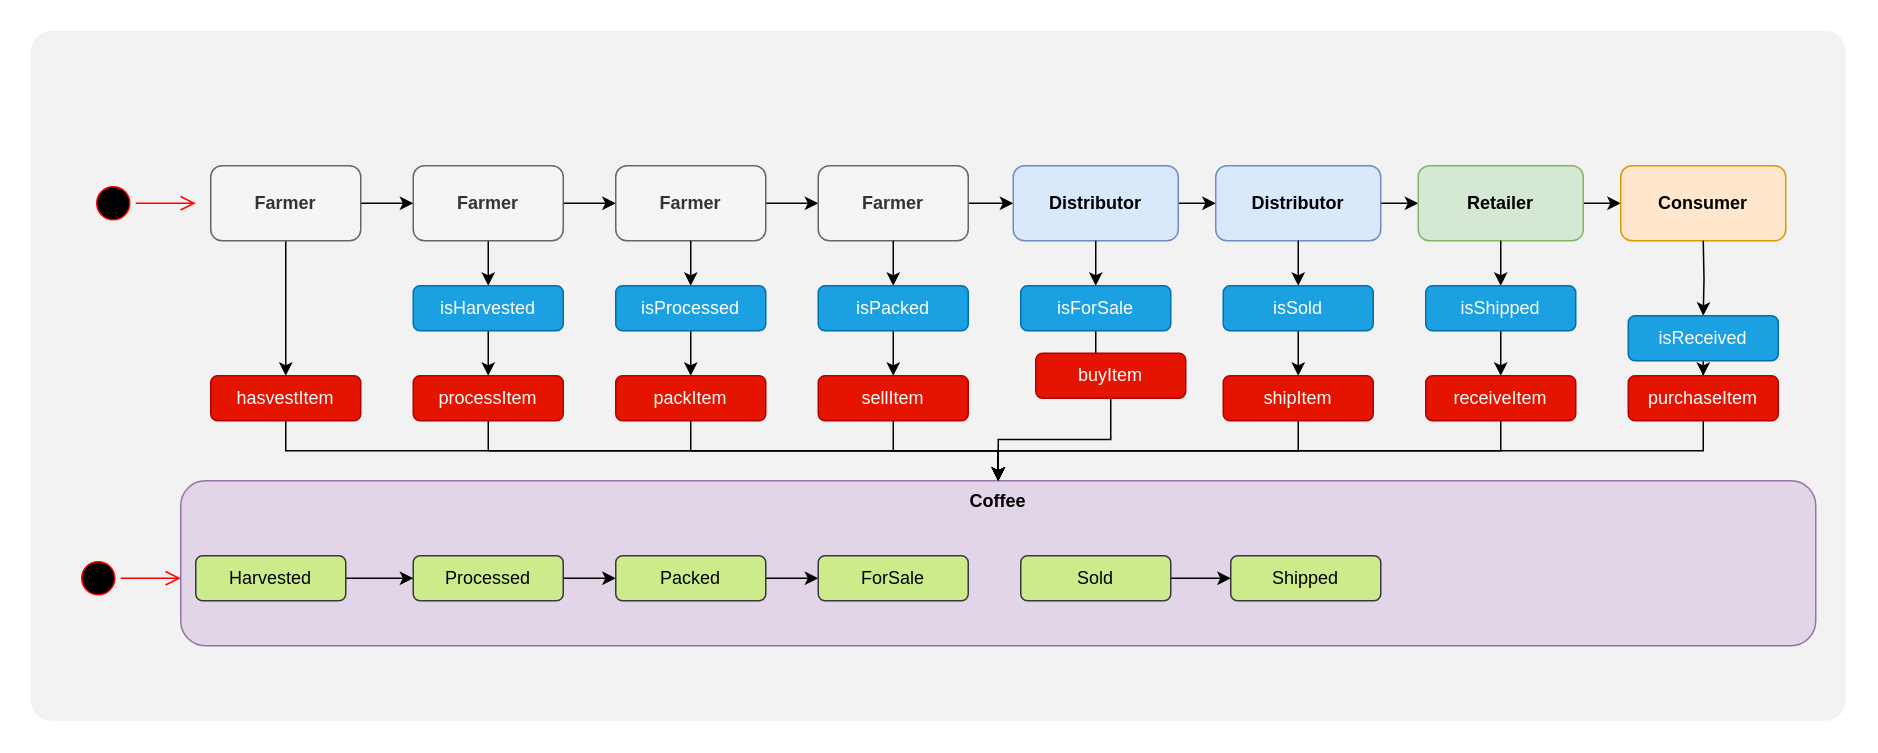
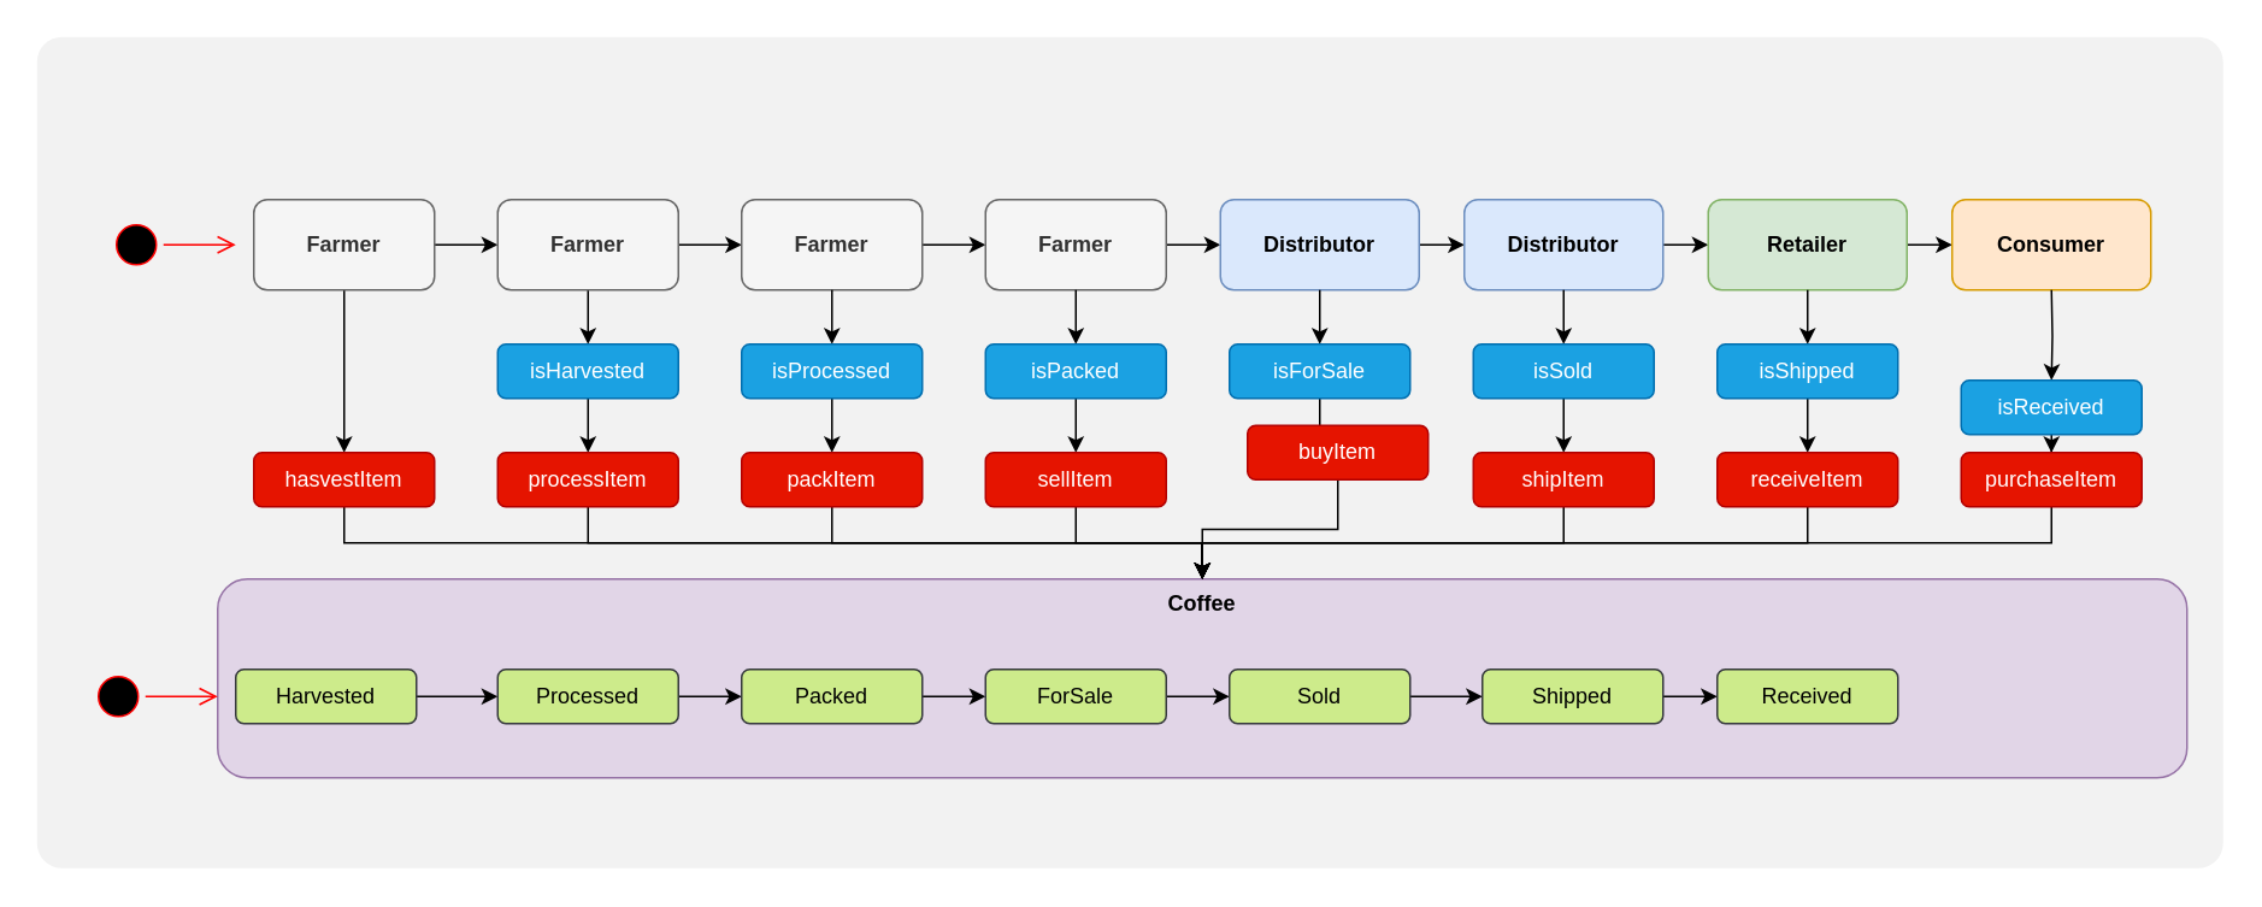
  <mxCell id="0" />
  <mxCell id="1" parent="0" />
  <mxCell id="2" value="" style="rounded=1;whiteSpace=wrap;html=1;arcSize=3;fillColor=#F2F2F2;strokeColor=none;" parent="1" vertex="1"><mxGeometry x="20" y="20" width="1210" height="460" as="geometry" /></mxCell>
  <mxCell id="3" value="" style="edgeStyle=orthogonalEdgeStyle;rounded=0;orthogonalLoop=1;jettySize=auto;html=1;" edge="1" parent="1" source="5" target="11"><mxGeometry relative="1" as="geometry" /></mxCell>
  <mxCell id="4" style="edgeStyle=orthogonalEdgeStyle;rounded=0;orthogonalLoop=1;jettySize=auto;html=1;entryX=0.5;entryY=0;entryDx=0;entryDy=0;" edge="1" parent="1" source="5" target="58"><mxGeometry relative="1" as="geometry" /></mxCell>
  <mxCell id="5" value="Farmer" style="rounded=1;whiteSpace=wrap;html=1;fillColor=#f5f5f5;strokeColor=#666666;fontColor=#333333;fontStyle=1" parent="1" vertex="1"><mxGeometry x="140" y="110" width="100" height="50" as="geometry" /></mxCell>
  <mxCell id="6" value="Coffee" style="rounded=1;whiteSpace=wrap;html=1;fillColor=#e1d5e7;strokeColor=#9673a6;fontStyle=1;verticalAlign=top;" vertex="1" parent="1"><mxGeometry x="120" y="320" width="1090" height="110" as="geometry" /></mxCell>
  <mxCell id="7" value="" style="ellipse;html=1;shape=startState;fillColor=#000000;strokeColor=#ff0000;" vertex="1" parent="1"><mxGeometry x="60" y="120" width="30" height="30" as="geometry" /></mxCell>
  <mxCell id="8" value="" style="edgeStyle=orthogonalEdgeStyle;html=1;verticalAlign=bottom;endArrow=open;endSize=8;strokeColor=#ff0000;" edge="1" source="7" parent="1"><mxGeometry relative="1" as="geometry"><mxPoint x="130" y="135" as="targetPoint" /></mxGeometry></mxCell>
  <mxCell id="9" value="" style="edgeStyle=orthogonalEdgeStyle;rounded=0;orthogonalLoop=1;jettySize=auto;html=1;" edge="1" parent="1" source="11" target="13"><mxGeometry relative="1" as="geometry" /></mxCell>
  <mxCell id="10" style="edgeStyle=orthogonalEdgeStyle;rounded=0;orthogonalLoop=1;jettySize=auto;html=1;entryX=0.5;entryY=0;entryDx=0;entryDy=0;" edge="1" parent="1" source="11" target="24"><mxGeometry relative="1" as="geometry" /></mxCell>
  <mxCell id="11" value="Farmer" style="rounded=1;whiteSpace=wrap;html=1;fillColor=#f5f5f5;strokeColor=#666666;fontColor=#333333;fontStyle=1" vertex="1" parent="1"><mxGeometry x="275" y="110" width="100" height="50" as="geometry" /></mxCell>
  <mxCell id="12" value="" style="edgeStyle=orthogonalEdgeStyle;rounded=0;orthogonalLoop=1;jettySize=auto;html=1;" edge="1" parent="1" source="13" target="15"><mxGeometry relative="1" as="geometry" /></mxCell>
  <mxCell id="13" value="Farmer" style="rounded=1;whiteSpace=wrap;html=1;fillColor=#f5f5f5;strokeColor=#666666;fontColor=#333333;fontStyle=1" vertex="1" parent="1"><mxGeometry x="410" y="110" width="100" height="50" as="geometry" /></mxCell>
  <mxCell id="14" value="" style="edgeStyle=orthogonalEdgeStyle;rounded=0;orthogonalLoop=1;jettySize=auto;html=1;" edge="1" parent="1" source="15" target="17"><mxGeometry relative="1" as="geometry" /></mxCell>
  <mxCell id="15" value="Farmer" style="rounded=1;whiteSpace=wrap;html=1;fillColor=#f5f5f5;strokeColor=#666666;fontColor=#333333;fontStyle=1" vertex="1" parent="1"><mxGeometry x="545" y="110" width="100" height="50" as="geometry" /></mxCell>
  <mxCell id="16" value="" style="edgeStyle=orthogonalEdgeStyle;rounded=0;orthogonalLoop=1;jettySize=auto;html=1;" edge="1" parent="1" source="17" target="19"><mxGeometry relative="1" as="geometry" /></mxCell>
  <mxCell id="17" value="Distributor" style="rounded=1;whiteSpace=wrap;html=1;fillColor=#dae8fc;strokeColor=#6c8ebf;fontStyle=1" vertex="1" parent="1"><mxGeometry x="675" y="110" width="110" height="50" as="geometry" /></mxCell>
  <mxCell id="18" value="" style="edgeStyle=orthogonalEdgeStyle;rounded=0;orthogonalLoop=1;jettySize=auto;html=1;" edge="1" parent="1" source="19" target="21"><mxGeometry relative="1" as="geometry" /></mxCell>
  <mxCell id="19" value="Distributor" style="rounded=1;whiteSpace=wrap;html=1;fillColor=#dae8fc;strokeColor=#6c8ebf;fontStyle=1" vertex="1" parent="1"><mxGeometry x="810" y="110" width="110" height="50" as="geometry" /></mxCell>
  <mxCell id="20" value="" style="edgeStyle=orthogonalEdgeStyle;rounded=0;orthogonalLoop=1;jettySize=auto;html=1;" edge="1" parent="1" source="21" target="22"><mxGeometry relative="1" as="geometry" /></mxCell>
  <mxCell id="21" value="Retailer" style="rounded=1;whiteSpace=wrap;html=1;fillColor=#d5e8d4;strokeColor=#82b366;fontStyle=1" vertex="1" parent="1"><mxGeometry x="945" y="110" width="110" height="50" as="geometry" /></mxCell>
  <mxCell id="22" value="Consumer" style="rounded=1;whiteSpace=wrap;html=1;fillColor=#ffe6cc;strokeColor=#d79b00;fontStyle=1" vertex="1" parent="1"><mxGeometry x="1080" y="110" width="110" height="50" as="geometry" /></mxCell>
  <mxCell id="23" value="" style="edgeStyle=orthogonalEdgeStyle;rounded=0;orthogonalLoop=1;jettySize=auto;html=1;" edge="1" parent="1" source="24" target="26"><mxGeometry relative="1" as="geometry" /></mxCell>
  <mxCell id="24" value="isHarvested" style="rounded=1;whiteSpace=wrap;html=1;fillColor=#1ba1e2;strokeColor=#006EAF;fontColor=#ffffff;" vertex="1" parent="1"><mxGeometry x="275" y="190" width="100" height="30" as="geometry" /></mxCell>
  <mxCell id="25" value="" style="edgeStyle=orthogonalEdgeStyle;rounded=0;orthogonalLoop=1;jettySize=auto;html=1;" edge="1" parent="1" source="26" target="6"><mxGeometry relative="1" as="geometry" /></mxCell>
  <mxCell id="26" value="processItem" style="rounded=1;whiteSpace=wrap;html=1;fillColor=#e51400;strokeColor=#B20000;fontColor=#ffffff;" vertex="1" parent="1"><mxGeometry x="275" y="250" width="100" height="30" as="geometry" /></mxCell>
  <mxCell id="27" style="edgeStyle=orthogonalEdgeStyle;rounded=0;orthogonalLoop=1;jettySize=auto;html=1;entryX=0.5;entryY=0;entryDx=0;entryDy=0;" edge="1" parent="1" target="29"><mxGeometry relative="1" as="geometry"><mxPoint x="460" y="160" as="sourcePoint" /></mxGeometry></mxCell>
  <mxCell id="28" value="" style="edgeStyle=orthogonalEdgeStyle;rounded=0;orthogonalLoop=1;jettySize=auto;html=1;" edge="1" parent="1" source="29" target="31"><mxGeometry relative="1" as="geometry" /></mxCell>
  <mxCell id="29" value="isProcessed" style="rounded=1;whiteSpace=wrap;html=1;fillColor=#1ba1e2;strokeColor=#006EAF;fontColor=#ffffff;" vertex="1" parent="1"><mxGeometry x="410" y="190" width="100" height="30" as="geometry" /></mxCell>
  <mxCell id="30" value="" style="edgeStyle=orthogonalEdgeStyle;rounded=0;orthogonalLoop=1;jettySize=auto;html=1;" edge="1" parent="1" source="31" target="6"><mxGeometry relative="1" as="geometry" /></mxCell>
  <mxCell id="31" value="packItem" style="rounded=1;whiteSpace=wrap;html=1;fillColor=#e51400;strokeColor=#B20000;fontColor=#ffffff;" vertex="1" parent="1"><mxGeometry x="410" y="250" width="100" height="30" as="geometry" /></mxCell>
  <mxCell id="32" style="edgeStyle=orthogonalEdgeStyle;rounded=0;orthogonalLoop=1;jettySize=auto;html=1;entryX=0.5;entryY=0;entryDx=0;entryDy=0;" edge="1" parent="1" target="34"><mxGeometry relative="1" as="geometry"><mxPoint x="595" y="160" as="sourcePoint" /></mxGeometry></mxCell>
  <mxCell id="33" value="" style="edgeStyle=orthogonalEdgeStyle;rounded=0;orthogonalLoop=1;jettySize=auto;html=1;" edge="1" parent="1" source="34" target="36"><mxGeometry relative="1" as="geometry" /></mxCell>
  <mxCell id="34" value="isPacked" style="rounded=1;whiteSpace=wrap;html=1;fillColor=#1ba1e2;strokeColor=#006EAF;fontColor=#ffffff;" vertex="1" parent="1"><mxGeometry x="545" y="190" width="100" height="30" as="geometry" /></mxCell>
  <mxCell id="35" value="" style="edgeStyle=orthogonalEdgeStyle;rounded=0;orthogonalLoop=1;jettySize=auto;html=1;" edge="1" parent="1" source="36" target="6"><mxGeometry relative="1" as="geometry" /></mxCell>
  <mxCell id="36" value="sellItem" style="rounded=1;whiteSpace=wrap;html=1;fillColor=#e51400;strokeColor=#B20000;fontColor=#ffffff;" vertex="1" parent="1"><mxGeometry x="545" y="250" width="100" height="30" as="geometry" /></mxCell>
  <mxCell id="37" style="edgeStyle=orthogonalEdgeStyle;rounded=0;orthogonalLoop=1;jettySize=auto;html=1;entryX=0.5;entryY=0;entryDx=0;entryDy=0;" edge="1" parent="1" target="39"><mxGeometry relative="1" as="geometry"><mxPoint x="730" y="160" as="sourcePoint" /></mxGeometry></mxCell>
  <mxCell id="38" value="" style="edgeStyle=orthogonalEdgeStyle;rounded=0;orthogonalLoop=1;jettySize=auto;html=1;" edge="1" parent="1" source="39" target="41"><mxGeometry relative="1" as="geometry" /></mxCell>
  <mxCell id="39" value="isForSale" style="rounded=1;whiteSpace=wrap;html=1;fillColor=#1ba1e2;strokeColor=#006EAF;fontColor=#ffffff;" vertex="1" parent="1"><mxGeometry x="680" y="190" width="100" height="30" as="geometry" /></mxCell>
  <mxCell id="40" value="" style="edgeStyle=orthogonalEdgeStyle;rounded=0;orthogonalLoop=1;jettySize=auto;html=1;" edge="1" parent="1" source="41" target="6"><mxGeometry relative="1" as="geometry" /></mxCell>
  <mxCell id="41" value="buyItem" style="rounded=1;whiteSpace=wrap;html=1;fillColor=#e51400;strokeColor=#B20000;fontColor=#ffffff;" vertex="1" parent="1"><mxGeometry x="690" y="235" width="100" height="30" as="geometry" /></mxCell>
  <mxCell id="42" style="edgeStyle=orthogonalEdgeStyle;rounded=0;orthogonalLoop=1;jettySize=auto;html=1;entryX=0.5;entryY=0;entryDx=0;entryDy=0;" edge="1" parent="1" target="44"><mxGeometry relative="1" as="geometry"><mxPoint x="865" y="160" as="sourcePoint" /></mxGeometry></mxCell>
  <mxCell id="43" value="" style="edgeStyle=orthogonalEdgeStyle;rounded=0;orthogonalLoop=1;jettySize=auto;html=1;" edge="1" parent="1" source="44" target="46"><mxGeometry relative="1" as="geometry" /></mxCell>
  <mxCell id="44" value="isSold" style="rounded=1;whiteSpace=wrap;html=1;fillColor=#1ba1e2;strokeColor=#006EAF;fontColor=#ffffff;" vertex="1" parent="1"><mxGeometry x="815" y="190" width="100" height="30" as="geometry" /></mxCell>
  <mxCell id="45" value="" style="edgeStyle=orthogonalEdgeStyle;rounded=0;orthogonalLoop=1;jettySize=auto;html=1;" edge="1" parent="1" source="46" target="6"><mxGeometry relative="1" as="geometry" /></mxCell>
  <mxCell id="46" value="shipItem" style="rounded=1;whiteSpace=wrap;html=1;fillColor=#e51400;strokeColor=#B20000;fontColor=#ffffff;" vertex="1" parent="1"><mxGeometry x="815" y="250" width="100" height="30" as="geometry" /></mxCell>
  <mxCell id="47" style="edgeStyle=orthogonalEdgeStyle;rounded=0;orthogonalLoop=1;jettySize=auto;html=1;entryX=0.5;entryY=0;entryDx=0;entryDy=0;" edge="1" parent="1" target="49"><mxGeometry relative="1" as="geometry"><mxPoint x="1000" y="160" as="sourcePoint" /></mxGeometry></mxCell>
  <mxCell id="48" value="" style="edgeStyle=orthogonalEdgeStyle;rounded=0;orthogonalLoop=1;jettySize=auto;html=1;" edge="1" parent="1" source="49" target="51"><mxGeometry relative="1" as="geometry" /></mxCell>
  <mxCell id="49" value="isShipped" style="rounded=1;whiteSpace=wrap;html=1;fillColor=#1ba1e2;strokeColor=#006EAF;fontColor=#ffffff;" vertex="1" parent="1"><mxGeometry x="950" y="190" width="100" height="30" as="geometry" /></mxCell>
  <mxCell id="50" value="" style="edgeStyle=orthogonalEdgeStyle;rounded=0;orthogonalLoop=1;jettySize=auto;html=1;" edge="1" parent="1" source="51" target="6"><mxGeometry relative="1" as="geometry" /></mxCell>
  <mxCell id="51" value="receiveItem" style="rounded=1;whiteSpace=wrap;html=1;fillColor=#e51400;strokeColor=#B20000;fontColor=#ffffff;" vertex="1" parent="1"><mxGeometry x="950" y="250" width="100" height="30" as="geometry" /></mxCell>
  <mxCell id="52" style="edgeStyle=orthogonalEdgeStyle;rounded=0;orthogonalLoop=1;jettySize=auto;html=1;entryX=0.5;entryY=0;entryDx=0;entryDy=0;" edge="1" parent="1" target="54"><mxGeometry relative="1" as="geometry"><mxPoint x="1135" y="160" as="sourcePoint" /></mxGeometry></mxCell>
  <mxCell id="53" value="" style="edgeStyle=orthogonalEdgeStyle;rounded=0;orthogonalLoop=1;jettySize=auto;html=1;" edge="1" parent="1" source="54" target="56"><mxGeometry relative="1" as="geometry" /></mxCell>
  <mxCell id="54" value="isReceived" style="rounded=1;whiteSpace=wrap;html=1;fillColor=#1ba1e2;strokeColor=#006EAF;fontColor=#ffffff;" vertex="1" parent="1"><mxGeometry x="1085" y="210" width="100" height="30" as="geometry" /></mxCell>
  <mxCell id="55" value="" style="edgeStyle=orthogonalEdgeStyle;rounded=0;orthogonalLoop=1;jettySize=auto;html=1;" edge="1" parent="1" source="56" target="6"><mxGeometry relative="1" as="geometry" /></mxCell>
  <mxCell id="56" value="purchaseItem" style="rounded=1;whiteSpace=wrap;html=1;fillColor=#e51400;strokeColor=#B20000;fontColor=#ffffff;" vertex="1" parent="1"><mxGeometry x="1085" y="250" width="100" height="30" as="geometry" /></mxCell>
  <mxCell id="57" value="" style="edgeStyle=orthogonalEdgeStyle;rounded=0;orthogonalLoop=1;jettySize=auto;html=1;" edge="1" parent="1" source="58" target="6"><mxGeometry relative="1" as="geometry" /></mxCell>
  <mxCell id="58" value="hasvestItem" style="rounded=1;whiteSpace=wrap;html=1;fillColor=#e51400;strokeColor=#B20000;fontColor=#ffffff;" vertex="1" parent="1"><mxGeometry x="140" y="250" width="100" height="30" as="geometry" /></mxCell>
  <mxCell id="59" value="" style="ellipse;html=1;shape=startState;fillColor=#000000;strokeColor=#ff0000;" vertex="1" parent="1"><mxGeometry x="50" y="370" width="30" height="30" as="geometry" /></mxCell>
  <mxCell id="60" value="" style="edgeStyle=orthogonalEdgeStyle;html=1;verticalAlign=bottom;endArrow=open;endSize=8;strokeColor=#ff0000;" edge="1" parent="1" source="59"><mxGeometry relative="1" as="geometry"><mxPoint x="120" y="385" as="targetPoint" /></mxGeometry></mxCell>
  <mxCell id="61" value="" style="edgeStyle=orthogonalEdgeStyle;rounded=0;orthogonalLoop=1;jettySize=auto;html=1;" edge="1" parent="1" source="62" target="64"><mxGeometry relative="1" as="geometry" /></mxCell>
  <mxCell id="62" value="Harvested" style="rounded=1;whiteSpace=wrap;html=1;fillColor=#cdeb8b;strokeColor=#36393d;" vertex="1" parent="1"><mxGeometry x="130" y="370" width="100" height="30" as="geometry" /></mxCell>
  <mxCell id="63" value="" style="edgeStyle=orthogonalEdgeStyle;rounded=0;orthogonalLoop=1;jettySize=auto;html=1;" edge="1" parent="1" source="64" target="66"><mxGeometry relative="1" as="geometry" /></mxCell>
  <mxCell id="64" value="Processed" style="rounded=1;whiteSpace=wrap;html=1;fillColor=#cdeb8b;strokeColor=#36393d;" vertex="1" parent="1"><mxGeometry x="275" y="370" width="100" height="30" as="geometry" /></mxCell>
  <mxCell id="65" value="" style="edgeStyle=orthogonalEdgeStyle;rounded=0;orthogonalLoop=1;jettySize=auto;html=1;" edge="1" parent="1" source="66" target="68"><mxGeometry relative="1" as="geometry" /></mxCell>
  <mxCell id="66" value="Packed" style="rounded=1;whiteSpace=wrap;html=1;fillColor=#cdeb8b;strokeColor=#36393d;" vertex="1" parent="1"><mxGeometry x="410" y="370" width="100" height="30" as="geometry" /></mxCell>
+ <mxCell id="67" value="" style="edgeStyle=orthogonalEdgeStyle;rounded=0;orthogonalLoop=1;jettySize=auto;html=1;" edge="1" parent="1" source="68" target="70"><mxGeometry relative="1" as="geometry" /></mxCell>
  <mxCell id="68" value="ForSale" style="rounded=1;whiteSpace=wrap;html=1;fillColor=#cdeb8b;strokeColor=#36393d;" vertex="1" parent="1"><mxGeometry x="545" y="370" width="100" height="30" as="geometry" /></mxCell>
  <mxCell id="69" value="" style="edgeStyle=orthogonalEdgeStyle;rounded=0;orthogonalLoop=1;jettySize=auto;html=1;" edge="1" parent="1" source="70" target="72"><mxGeometry relative="1" as="geometry" /></mxCell>
  <mxCell id="70" value="Sold" style="rounded=1;whiteSpace=wrap;html=1;fillColor=#cdeb8b;strokeColor=#36393d;" vertex="1" parent="1"><mxGeometry x="680" y="370" width="100" height="30" as="geometry" /></mxCell>
+ <mxCell id="71" value="" style="edgeStyle=orthogonalEdgeStyle;rounded=0;orthogonalLoop=1;jettySize=auto;html=1;" edge="1" parent="1" source="72" target="73"><mxGeometry relative="1" as="geometry" /></mxCell>
  <mxCell id="72" value="Shipped" style="rounded=1;whiteSpace=wrap;html=1;fillColor=#cdeb8b;strokeColor=#36393d;" vertex="1" parent="1"><mxGeometry x="820" y="370" width="100" height="30" as="geometry" /></mxCell>
+ <mxCell id="73" value="Received" style="rounded=1;whiteSpace=wrap;html=1;fillColor=#cdeb8b;strokeColor=#36393d;" vertex="1" parent="1"><mxGeometry x="950" y="370" width="100" height="30" as="geometry" /></mxCell>
